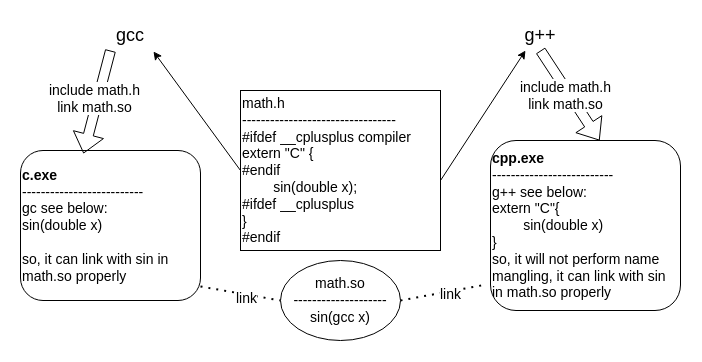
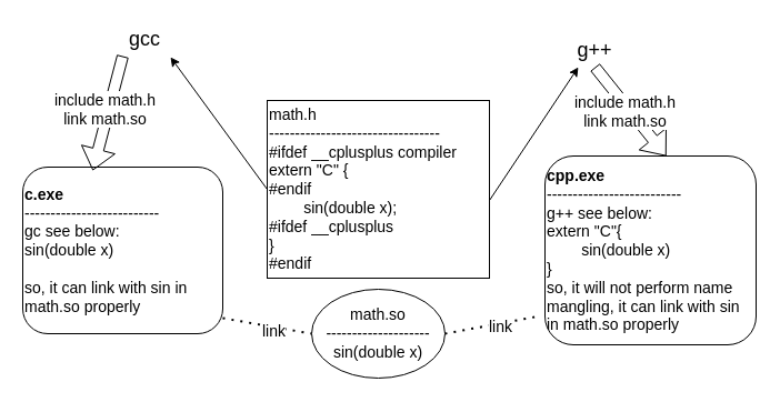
  <mxCell id="0" />
  <mxCell id="1" parent="0" />
  <mxCell id="2" value="gcc" style="text;html=1;align=center;verticalAlign=middle;whiteSpace=wrap;rounded=0;fontSize=18;" vertex="1" parent="1"><mxGeometry x="100" y="20" width="60" height="30" as="geometry" /></mxCell>
- <mxCell id="3" value="g++" style="text;html=1;align=center;verticalAlign=middle;whiteSpace=wrap;rounded=0;fontSize=18;" vertex="1" parent="1"><mxGeometry x="510" y="20" width="60" height="30" as="geometry" /></mxCell>
+ <mxCell id="3" value="g++" style="text;html=1;align=center;verticalAlign=middle;whiteSpace=wrap;rounded=0;fontSize=18;" vertex="1" parent="1"><mxGeometry x="505" y="30" width="60" height="30" as="geometry" /></mxCell>
  <mxCell id="4" value="&lt;div style=&quot;font-size: 14px;&quot;&gt;math.h&lt;/div&gt;&lt;div style=&quot;font-size: 14px;&quot;&gt;---------------------------------&lt;/div&gt;&lt;div style=&quot;font-size: 14px;&quot;&gt;&lt;font style=&quot;font-size: 14px;&quot;&gt;#ifdef __cplusplus compiler&lt;/font&gt;&lt;/div&gt;&lt;div style=&quot;font-size: 14px;&quot;&gt;&lt;font style=&quot;font-size: 14px;&quot;&gt;extern &quot;C&quot; {&lt;/font&gt;&lt;/div&gt;&lt;div style=&quot;font-size: 14px;&quot;&gt;&lt;font style=&quot;font-size: 14px;&quot;&gt;#endif&lt;/font&gt;&lt;/div&gt;&lt;div style=&quot;font-size: 14px;&quot;&gt;&lt;span style=&quot;white-space: normal; font-size: 14px;&quot;&gt;&lt;font style=&quot;font-size: 14px;&quot;&gt;&lt;span style=&quot;white-space: pre; font-size: 14px;&quot;&gt;&#09;&lt;/span&gt;sin(double x);&lt;/font&gt;&lt;/span&gt;&lt;/div&gt;&lt;div style=&quot;font-size: 14px;&quot;&gt;&lt;font style=&quot;font-size: 14px;&quot;&gt;#ifdef __cplusplus&lt;/font&gt;&lt;/div&gt;&lt;div style=&quot;font-size: 14px;&quot;&gt;&lt;font style=&quot;font-size: 14px;&quot;&gt;}&lt;/font&gt;&lt;/div&gt;&lt;div style=&quot;font-size: 14px;&quot;&gt;&lt;font style=&quot;font-size: 14px;&quot;&gt;#endif&lt;span style=&quot;white-space: pre; font-size: 14px;&quot;&gt;&#09;&lt;/span&gt;&lt;/font&gt;&lt;/div&gt;" style="rounded=0;whiteSpace=wrap;html=1;align=left;fontSize=14;" vertex="1" parent="1"><mxGeometry x="240" y="90" width="200" height="160" as="geometry" /></mxCell>
- <mxCell id="5" value="math.so&lt;div style=&quot;font-size: 14px;&quot;&gt;--------------------&lt;/div&gt;&lt;div style=&quot;font-size: 14px;&quot;&gt;sin(gcc x)&lt;/div&gt;" style="ellipse;whiteSpace=wrap;html=1;fontSize=14;" vertex="1" parent="1"><mxGeometry x="280" y="260" width="120" height="80" as="geometry" /></mxCell>
+ <mxCell id="5" value="math.so&lt;div style=&quot;font-size: 14px;&quot;&gt;--------------------&lt;/div&gt;&lt;div style=&quot;font-size: 14px;&quot;&gt;sin(double x)&lt;/div&gt;" style="ellipse;whiteSpace=wrap;html=1;fontSize=14;" vertex="1" parent="1"><mxGeometry x="280" y="260" width="120" height="80" as="geometry" /></mxCell>
  <mxCell id="6" value="" style="endArrow=classic;html=1;rounded=0;entryX=0.25;entryY=1;entryDx=0;entryDy=0;" edge="1" parent="1" target="3"><mxGeometry width="50" height="50" relative="1" as="geometry"><mxPoint x="440" y="180" as="sourcePoint" /><mxPoint x="490" y="130" as="targetPoint" /></mxGeometry></mxCell>
  <mxCell id="7" value="&lt;b&gt;cpp.exe&lt;/b&gt;&lt;div style=&quot;font-size: 14px;&quot;&gt;--------------------------&lt;br style=&quot;font-size: 14px;&quot;&gt;&lt;div style=&quot;font-size: 14px;&quot;&gt;g++ see below:&lt;/div&gt;&lt;div style=&quot;font-size: 14px;&quot;&gt;extern &quot;C&quot;{&lt;/div&gt;&lt;div style=&quot;font-size: 14px;&quot;&gt;&lt;span style=&quot;white-space: pre; font-size: 14px;&quot;&gt;&#09;&lt;/span&gt;sin(double x)&lt;/div&gt;&lt;div style=&quot;font-size: 14px;&quot;&gt;}&lt;/div&gt;&lt;/div&gt;&lt;div style=&quot;font-size: 14px;&quot;&gt;so, it will not perform name mangling, it can link with sin in math.so properly&lt;/div&gt;" style="rounded=1;whiteSpace=wrap;html=1;align=left;fontSize=14;" vertex="1" parent="1"><mxGeometry x="490" y="140" width="190" height="170" as="geometry" /></mxCell>
  <mxCell id="8" value="&lt;b&gt;c.exe&lt;/b&gt;&lt;div style=&quot;font-size: 14px;&quot;&gt;--------------------------&lt;br style=&quot;font-size: 14px;&quot;&gt;&lt;div style=&quot;font-size: 14px;&quot;&gt;gc see below:&lt;/div&gt;&lt;div style=&quot;font-size: 14px;&quot;&gt;&lt;span style=&quot;background-color: initial; font-size: 14px;&quot;&gt;sin(double x)&lt;/span&gt;&lt;br style=&quot;font-size: 14px;&quot;&gt;&lt;/div&gt;&lt;div style=&quot;font-size: 14px;&quot;&gt;&lt;br style=&quot;font-size: 14px;&quot;&gt;&lt;/div&gt;&lt;/div&gt;&lt;div style=&quot;font-size: 14px;&quot;&gt;so, it can link with sin in math.so properly&lt;/div&gt;" style="rounded=1;whiteSpace=wrap;html=1;align=left;fontSize=14;" vertex="1" parent="1"><mxGeometry x="20" y="150" width="180" height="150" as="geometry" /></mxCell>
  <mxCell id="9" value="" style="endArrow=classic;html=1;rounded=0;entryX=0.883;entryY=1.033;entryDx=0;entryDy=0;entryPerimeter=0;exitX=0;exitY=0.5;exitDx=0;exitDy=0;" edge="1" parent="1" source="4" target="2"><mxGeometry width="50" height="50" relative="1" as="geometry"><mxPoint x="450" y="190" as="sourcePoint" /><mxPoint x="535" y="60" as="targetPoint" /></mxGeometry></mxCell>
  <mxCell id="10" value="" style="shape=flexArrow;endArrow=classic;html=1;rounded=0;exitX=0.5;exitY=1;exitDx=0;exitDy=0;entryX=0.574;entryY=0;entryDx=0;entryDy=0;entryPerimeter=0;" edge="1" parent="1" source="3" target="7"><mxGeometry width="50" height="50" relative="1" as="geometry"><mxPoint x="520" y="340" as="sourcePoint" /><mxPoint x="570" y="290" as="targetPoint" /></mxGeometry></mxCell>
  <mxCell id="11" value="include math.h&lt;div style=&quot;font-size: 14px;&quot;&gt;link math.so&lt;/div&gt;" style="edgeLabel;html=1;align=center;verticalAlign=middle;resizable=0;points=[];fontSize=14;" vertex="1" connectable="0" parent="10"><mxGeometry x="-0.059" y="-4" relative="1" as="geometry"><mxPoint as="offset" /></mxGeometry></mxCell>
  <mxCell id="12" value="" style="shape=flexArrow;endArrow=classic;html=1;rounded=0;exitX=0.5;exitY=1;exitDx=0;exitDy=0;entryX=0.35;entryY=0.02;entryDx=0;entryDy=0;entryPerimeter=0;" edge="1" parent="1" target="8"><mxGeometry width="50" height="50" relative="1" as="geometry"><mxPoint x="110" y="50" as="sourcePoint" /><mxPoint x="169" y="140" as="targetPoint" /></mxGeometry></mxCell>
  <mxCell id="13" value="include math.h&lt;div style=&quot;font-size: 14px;&quot;&gt;link math.so&lt;/div&gt;" style="edgeLabel;html=1;align=center;verticalAlign=middle;resizable=0;points=[];fontSize=14;" vertex="1" connectable="0" parent="12"><mxGeometry x="-0.059" y="-4" relative="1" as="geometry"><mxPoint as="offset" /></mxGeometry></mxCell>
  <mxCell id="14" value="" style="endArrow=none;dashed=1;html=1;dashPattern=1 3;strokeWidth=2;rounded=0;exitX=1;exitY=0.5;exitDx=0;exitDy=0;entryX=-0.021;entryY=0.847;entryDx=0;entryDy=0;entryPerimeter=0;" edge="1" parent="1" source="5" target="7"><mxGeometry width="50" height="50" relative="1" as="geometry"><mxPoint x="450" y="320" as="sourcePoint" /><mxPoint x="500" y="270" as="targetPoint" /></mxGeometry></mxCell>
  <mxCell id="15" value="link" style="edgeLabel;html=1;align=center;verticalAlign=middle;resizable=0;points=[];fontSize=14;" vertex="1" connectable="0" parent="14"><mxGeometry x="0.149" y="-3" relative="1" as="geometry"><mxPoint as="offset" /></mxGeometry></mxCell>
  <mxCell id="16" value="" style="endArrow=none;dashed=1;html=1;dashPattern=1 3;strokeWidth=2;rounded=0;entryX=0;entryY=0.5;entryDx=0;entryDy=0;" edge="1" parent="1" target="5"><mxGeometry width="50" height="50" relative="1" as="geometry"><mxPoint x="200" y="286" as="sourcePoint" /><mxPoint x="280" y="270" as="targetPoint" /></mxGeometry></mxCell>
  <mxCell id="17" value="link" style="edgeLabel;html=1;align=center;verticalAlign=middle;resizable=0;points=[];fontSize=14;" vertex="1" connectable="0" parent="16"><mxGeometry x="0.149" y="-3" relative="1" as="geometry"><mxPoint as="offset" /></mxGeometry></mxCell>
